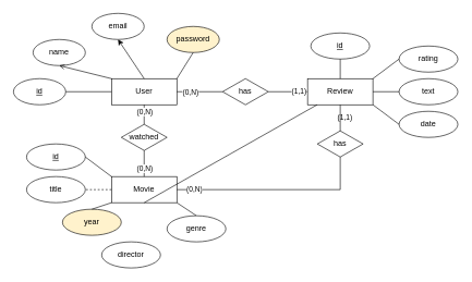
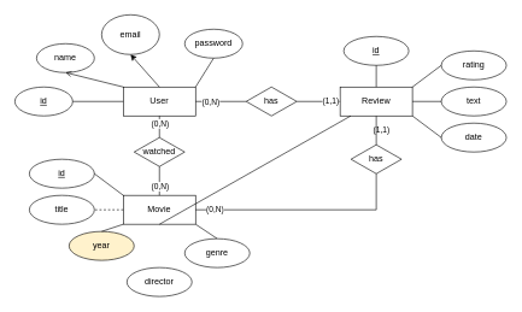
  <mxCell id="0" />
  <mxCell id="1" parent="0" />
  <mxCell id="2" value="User" style="whiteSpace=wrap;html=1;align=center;" vertex="1" parent="1"><mxGeometry x="170" y="120" width="100" height="40" as="geometry" /></mxCell>
  <mxCell id="3" value="Review" style="whiteSpace=wrap;html=1;align=center;" vertex="1" parent="1"><mxGeometry x="470" y="120" width="100" height="40" as="geometry" /></mxCell>
  <mxCell id="4" value="Movie" style="whiteSpace=wrap;html=1;align=center;" vertex="1" parent="1"><mxGeometry x="170" y="270" width="100" height="40" as="geometry" /></mxCell>
  <mxCell id="5" value="watched" style="shape=rhombus;perimeter=rhombusPerimeter;whiteSpace=wrap;html=1;align=center;" vertex="1" parent="1"><mxGeometry x="185" y="190" width="70" height="40" as="geometry" /></mxCell>
  <mxCell id="6" value="" style="endArrow=none;html=1;rounded=0;entryX=0.5;entryY=0;entryDx=0;entryDy=0;" edge="1" parent="1" target="5"><mxGeometry relative="1" as="geometry"><mxPoint x="220" y="160" as="sourcePoint" /><mxPoint x="460" y="230" as="targetPoint" /><Array as="points" /></mxGeometry></mxCell>
  <mxCell id="7" value="(0,N)" style="edgeLabel;html=1;align=center;verticalAlign=middle;resizable=0;points=[];" vertex="1" connectable="0" parent="6"><mxGeometry x="-0.46" relative="1" as="geometry"><mxPoint y="2" as="offset" /></mxGeometry></mxCell>
  <mxCell id="8" value="" style="endArrow=none;html=1;rounded=0;entryX=0.5;entryY=0;entryDx=0;entryDy=0;exitX=0.5;exitY=1;exitDx=0;exitDy=0;" edge="1" parent="1" source="5" target="4"><mxGeometry relative="1" as="geometry"><mxPoint x="230" y="170" as="sourcePoint" /><mxPoint x="230" y="190" as="targetPoint" /><Array as="points" /></mxGeometry></mxCell>
  <mxCell id="9" value="(0,N)" style="edgeLabel;html=1;align=center;verticalAlign=middle;resizable=0;points=[];" vertex="1" connectable="0" parent="8"><mxGeometry x="0.357" relative="1" as="geometry"><mxPoint as="offset" /></mxGeometry></mxCell>
  <mxCell id="10" value="has" style="shape=rhombus;perimeter=rhombusPerimeter;whiteSpace=wrap;html=1;align=center;" vertex="1" parent="1"><mxGeometry x="485" y="200" width="70" height="40" as="geometry" /></mxCell>
  <mxCell id="11" value="" style="endArrow=none;html=1;rounded=0;entryX=0.5;entryY=1;entryDx=0;entryDy=0;exitX=1;exitY=0.5;exitDx=0;exitDy=0;" edge="1" parent="1" source="4" target="10"><mxGeometry relative="1" as="geometry"><mxPoint x="230" y="240" as="sourcePoint" /><mxPoint x="230" y="280" as="targetPoint" /><Array as="points"><mxPoint x="520" y="290" /></Array></mxGeometry></mxCell>
  <mxCell id="12" value="has" style="shape=rhombus;perimeter=rhombusPerimeter;whiteSpace=wrap;html=1;align=center;" vertex="1" parent="1"><mxGeometry x="340" y="120" width="70" height="40" as="geometry" /></mxCell>
  <mxCell id="13" value="" style="endArrow=none;html=1;rounded=0;entryX=0;entryY=0.5;entryDx=0;entryDy=0;exitX=1;exitY=0.5;exitDx=0;exitDy=0;" edge="1" parent="1" source="2" target="12"><mxGeometry relative="1" as="geometry"><mxPoint x="230" y="240" as="sourcePoint" /><mxPoint x="230" y="280" as="targetPoint" /><Array as="points" /></mxGeometry></mxCell>
  <mxCell id="14" value="" style="endArrow=none;html=1;rounded=0;entryX=0;entryY=0.5;entryDx=0;entryDy=0;" edge="1" parent="1" target="3"><mxGeometry relative="1" as="geometry"><mxPoint x="410" y="140" as="sourcePoint" /><mxPoint x="350" y="150" as="targetPoint" /><Array as="points" /></mxGeometry></mxCell>
  <mxCell id="15" value="(0,N)" style="edgeLabel;html=1;align=center;verticalAlign=middle;resizable=0;points=[];" vertex="1" connectable="0" parent="1"><mxGeometry x="290" y="140" as="geometry" /></mxCell>
  <mxCell id="16" value="(1,1)" style="edgeLabel;html=1;align=center;verticalAlign=middle;resizable=0;points=[];" vertex="1" connectable="0" parent="1"><mxGeometry x="470" y="140" as="geometry"><mxPoint x="-14" y="-2" as="offset" /></mxGeometry></mxCell>
  <mxCell id="17" value="(1,1)" style="edgeLabel;html=1;align=center;verticalAlign=middle;resizable=0;points=[];" vertex="1" connectable="0" parent="1"><mxGeometry x="540" y="180" as="geometry"><mxPoint x="-14" y="-2" as="offset" /></mxGeometry></mxCell>
  <mxCell id="18" value="" style="endArrow=none;html=1;rounded=0;entryX=0.5;entryY=1;entryDx=0;entryDy=0;exitX=0.5;exitY=0;exitDx=0;exitDy=0;" edge="1" parent="1" source="10" target="3"><mxGeometry relative="1" as="geometry"><mxPoint x="130" y="220" as="sourcePoint" /><mxPoint x="290" y="220" as="targetPoint" /><Array as="points" /></mxGeometry></mxCell>
  <mxCell id="19" value="(0,N)" style="edgeLabel;html=1;align=center;verticalAlign=middle;resizable=0;points=[];" vertex="1" connectable="0" parent="1"><mxGeometry x="310" y="290" as="geometry"><mxPoint x="-14" y="-2" as="offset" /></mxGeometry></mxCell>
  <mxCell id="20" value="rating" style="ellipse;whiteSpace=wrap;html=1;align=center;" vertex="1" parent="1"><mxGeometry x="610" y="70" width="90" height="40" as="geometry" /></mxCell>
- <mxCell id="21" value="email" style="ellipse;whiteSpace=wrap;html=1;align=center;" vertex="1" parent="1"><mxGeometry x="140" y="20" width="80" height="40" as="geometry" /></mxCell>
- <mxCell id="22" value="password" style="ellipse;whiteSpace=wrap;html=1;align=center;fillColor=#fff2cc;" vertex="1" parent="1"><mxGeometry x="255" y="40" width="80" height="40" as="geometry" /></mxCell>
+ <mxCell id="21" value="email" style="ellipse;whiteSpace=wrap;html=1;align=center;" vertex="1" parent="1"><mxGeometry x="140" y="20" width="80" height="55" as="geometry" /></mxCell>
+ <mxCell id="22" value="password" style="ellipse;whiteSpace=wrap;html=1;align=center;" vertex="1" parent="1"><mxGeometry x="255" y="40" width="80" height="40" as="geometry" /></mxCell>
  <mxCell id="23" value="&lt;u&gt;id&lt;/u&gt;" style="ellipse;whiteSpace=wrap;html=1;align=center;" vertex="1" parent="1"><mxGeometry x="475" y="50" width="90" height="40" as="geometry" /></mxCell>
- <mxCell id="24" value="director" style="ellipse;whiteSpace=wrap;html=1;align=center;" vertex="1" parent="1"><mxGeometry x="155" y="370" width="90" height="40" as="geometry" /></mxCell>
+ <mxCell id="24" value="director" style="ellipse;whiteSpace=wrap;html=1;align=center;" vertex="1" parent="1"><mxGeometry x="175" y="370" width="90" height="40" as="geometry" /></mxCell>
  <mxCell id="25" value="year" style="ellipse;whiteSpace=wrap;html=1;align=center;fillColor=#fff2cc;" vertex="1" parent="1"><mxGeometry x="95" y="320" width="90" height="40" as="geometry" /></mxCell>
  <mxCell id="26" value="title" style="ellipse;whiteSpace=wrap;html=1;align=center;" vertex="1" parent="1"><mxGeometry x="40" y="270" width="90" height="40" as="geometry" /></mxCell>
  <mxCell id="27" value="name" style="ellipse;whiteSpace=wrap;html=1;align=center;" vertex="1" parent="1"><mxGeometry x="50" y="60" width="80" height="40" as="geometry" /></mxCell>
  <mxCell id="28" value="&lt;u&gt;id&lt;/u&gt;" style="ellipse;whiteSpace=wrap;html=1;align=center;" vertex="1" parent="1"><mxGeometry x="20" y="120" width="80" height="40" as="geometry" /></mxCell>
  <mxCell id="29" value="" style="endArrow=none;html=1;rounded=0;entryX=1;entryY=0.5;entryDx=0;entryDy=0;exitX=0;exitY=0.5;exitDx=0;exitDy=0;" edge="1" parent="1" source="2" target="28"><mxGeometry relative="1" as="geometry"><mxPoint x="200" y="220" as="sourcePoint" /><mxPoint x="360" y="220" as="targetPoint" /></mxGeometry></mxCell>
  <mxCell id="30" value="" style="endArrow=open;html=1;rounded=0;entryX=0.5;entryY=1;entryDx=0;entryDy=0;exitX=0;exitY=0;exitDx=0;exitDy=0;" edge="1" parent="1" source="2" target="27"><mxGeometry relative="1" as="geometry"><mxPoint x="210" y="230" as="sourcePoint" /><mxPoint x="370" y="230" as="targetPoint" /></mxGeometry></mxCell>
  <mxCell id="31" value="" style="endArrow=classic;html=1;rounded=0;entryX=0.5;entryY=1;entryDx=0;entryDy=0;exitX=0.5;exitY=0;exitDx=0;exitDy=0;" edge="1" parent="1" source="2" target="21"><mxGeometry relative="1" as="geometry"><mxPoint x="220" y="240" as="sourcePoint" /><mxPoint x="380" y="240" as="targetPoint" /></mxGeometry></mxCell>
  <mxCell id="32" value="" style="endArrow=none;html=1;rounded=0;entryX=0.5;entryY=1;entryDx=0;entryDy=0;exitX=1;exitY=0;exitDx=0;exitDy=0;" edge="1" parent="1" source="2" target="22"><mxGeometry relative="1" as="geometry"><mxPoint x="230" y="250" as="sourcePoint" /><mxPoint x="390" y="250" as="targetPoint" /></mxGeometry></mxCell>
  <mxCell id="33" value="" style="endArrow=none;html=1;rounded=0;entryX=0.5;entryY=0;entryDx=0;entryDy=0;exitX=1;exitY=1;exitDx=0;exitDy=0;" edge="1" parent="1" source="4" target="36"><mxGeometry relative="1" as="geometry"><mxPoint x="240" y="260" as="sourcePoint" /><mxPoint x="400" y="260" as="targetPoint" /></mxGeometry></mxCell>
  <mxCell id="34" value="" style="endArrow=none;html=1;rounded=0;entryX=1;entryY=0.5;entryDx=0;entryDy=0;exitX=0;exitY=0.5;exitDx=0;exitDy=0;dashed=1;" edge="1" parent="1" source="4" target="26"><mxGeometry relative="1" as="geometry"><mxPoint x="285" y="200" as="sourcePoint" /><mxPoint x="445" y="200" as="targetPoint" /></mxGeometry></mxCell>
  <mxCell id="35" value="" style="endArrow=none;html=1;rounded=0;exitX=0.5;exitY=1;exitDx=0;exitDy=0;" edge="1" parent="1" source="4" target="3"><mxGeometry relative="1" as="geometry"><mxPoint x="270" y="219.6" as="sourcePoint" /><mxPoint x="430" y="219.6" as="targetPoint" /></mxGeometry></mxCell>
  <mxCell id="36" value="genre" style="ellipse;whiteSpace=wrap;html=1;align=center;" vertex="1" parent="1"><mxGeometry x="255" y="330" width="90" height="40" as="geometry" /></mxCell>
  <mxCell id="37" value="&lt;u&gt;id&lt;/u&gt;" style="ellipse;whiteSpace=wrap;html=1;align=center;" vertex="1" parent="1"><mxGeometry x="40" y="220" width="90" height="40" as="geometry" /></mxCell>
  <mxCell id="38" value="" style="endArrow=none;html=1;rounded=0;exitX=0.5;exitY=0;exitDx=0;exitDy=0;entryX=0;entryY=1;entryDx=0;entryDy=0;" edge="1" parent="1" source="25" target="4"><mxGeometry relative="1" as="geometry"><mxPoint x="295" y="210" as="sourcePoint" /><mxPoint x="455" y="210" as="targetPoint" /></mxGeometry></mxCell>
  <mxCell id="39" value="" style="endArrow=none;html=1;rounded=0;entryX=1;entryY=0.5;entryDx=0;entryDy=0;exitX=0;exitY=0;exitDx=0;exitDy=0;" edge="1" parent="1" source="4" target="37"><mxGeometry relative="1" as="geometry"><mxPoint x="305" y="220" as="sourcePoint" /><mxPoint x="465" y="220" as="targetPoint" /></mxGeometry></mxCell>
  <mxCell id="40" value="text" style="ellipse;whiteSpace=wrap;html=1;align=center;" vertex="1" parent="1"><mxGeometry x="610" y="120" width="90" height="40" as="geometry" /></mxCell>
  <mxCell id="41" value="date" style="ellipse;whiteSpace=wrap;html=1;align=center;" vertex="1" parent="1"><mxGeometry x="610" y="170" width="90" height="40" as="geometry" /></mxCell>
  <mxCell id="42" value="" style="endArrow=none;html=1;rounded=0;entryX=0.5;entryY=1;entryDx=0;entryDy=0;exitX=0.5;exitY=0;exitDx=0;exitDy=0;" edge="1" parent="1" source="3" target="23"><mxGeometry relative="1" as="geometry"><mxPoint x="440" y="100" as="sourcePoint" /><mxPoint x="460" y="40" as="targetPoint" /></mxGeometry></mxCell>
  <mxCell id="43" value="" style="endArrow=none;html=1;rounded=0;entryX=0;entryY=0.5;entryDx=0;entryDy=0;exitX=1;exitY=0;exitDx=0;exitDy=0;" edge="1" parent="1" source="3" target="20"><mxGeometry relative="1" as="geometry"><mxPoint x="450" y="110" as="sourcePoint" /><mxPoint x="470" y="50" as="targetPoint" /></mxGeometry></mxCell>
  <mxCell id="44" value="" style="endArrow=none;html=1;rounded=0;entryX=0;entryY=0.5;entryDx=0;entryDy=0;exitX=1;exitY=0.5;exitDx=0;exitDy=0;" edge="1" parent="1" source="3" target="40"><mxGeometry relative="1" as="geometry"><mxPoint x="460" y="120" as="sourcePoint" /><mxPoint x="480" y="60" as="targetPoint" /></mxGeometry></mxCell>
  <mxCell id="45" value="" style="endArrow=none;html=1;rounded=0;entryX=0;entryY=0.5;entryDx=0;entryDy=0;exitX=1;exitY=1;exitDx=0;exitDy=0;" edge="1" parent="1" source="3" target="41"><mxGeometry relative="1" as="geometry"><mxPoint x="470" y="130" as="sourcePoint" /><mxPoint x="490" y="70" as="targetPoint" /></mxGeometry></mxCell>
